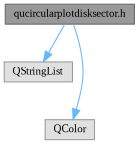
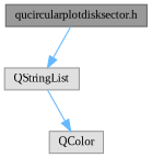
  digraph {
    fontname="Liberation Serif"
    node [color=grey60 fillcolor="#E0E0E0" fontname="Liberation Serif" fontsize=10 shape=box style=filled]
    edge [color=steelblue1 fontname="Liberation Serif" fontsize=10 labelfontname=Helvetica labelfontsize=10 style=solid]
    n1 [color=gray40 fillcolor=grey60 fontcolor=black height=0.2 label="qucircularplotdisksector.h" width=0.4]
    n2 [height=0.2 label=QStringList width=0.4]
    n3 [height=0.2 label=QColor width=0.4]
    n1 -> n2
-   n1 -> n3
+   n2 -> n3
  }
